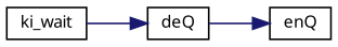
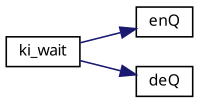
  digraph {
    fontname="Noto Sans"
    rankdir=LR
    node [color=black fillcolor=white fontname="Noto Sans" fontsize=10 shape=record style=filled]
    edge [color=midnightblue fontname="Noto Sans" fontsize=10 labelfontname=Helvetica labelfontsize=10 style=solid]
    n1 [height=0.2 label=ki_wait width=0.4]
    n2 [height=0.2 label=enQ width=0.4]
    n3 [height=0.2 label=deQ width=0.4]
-   n3 -> n2
+   n1 -> n2
    n1 -> n3
  }
